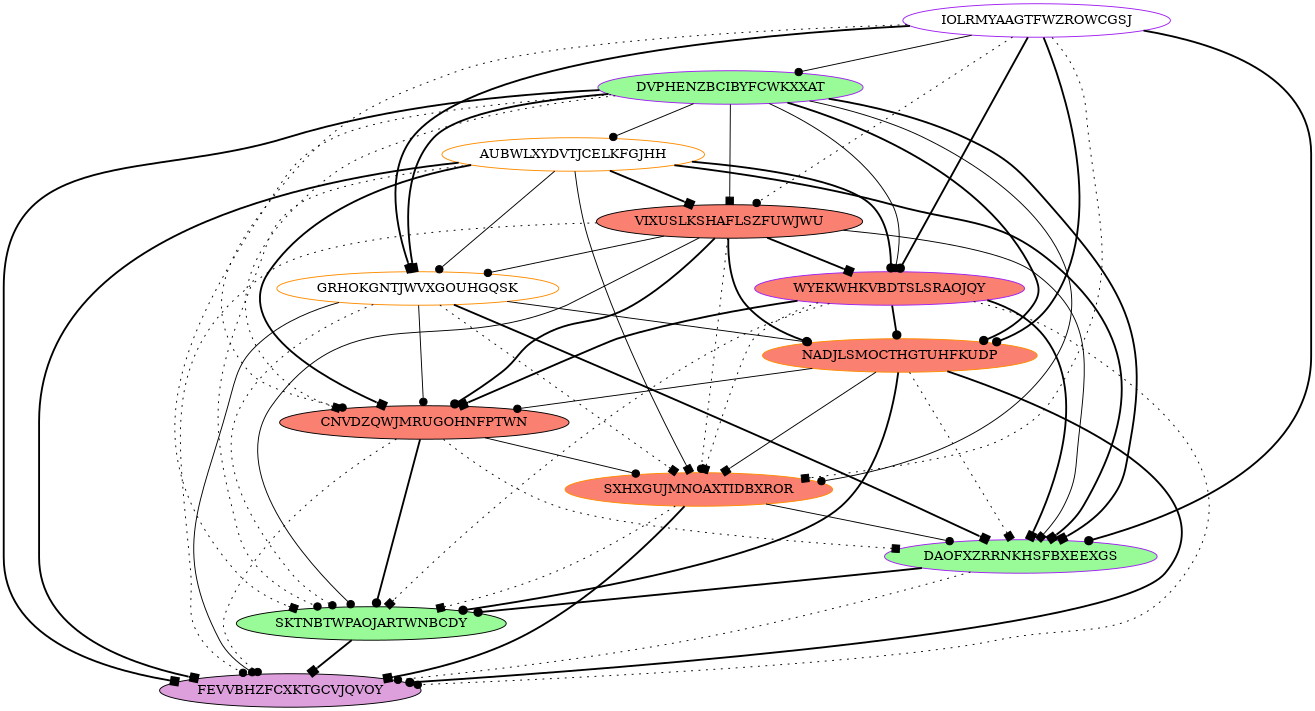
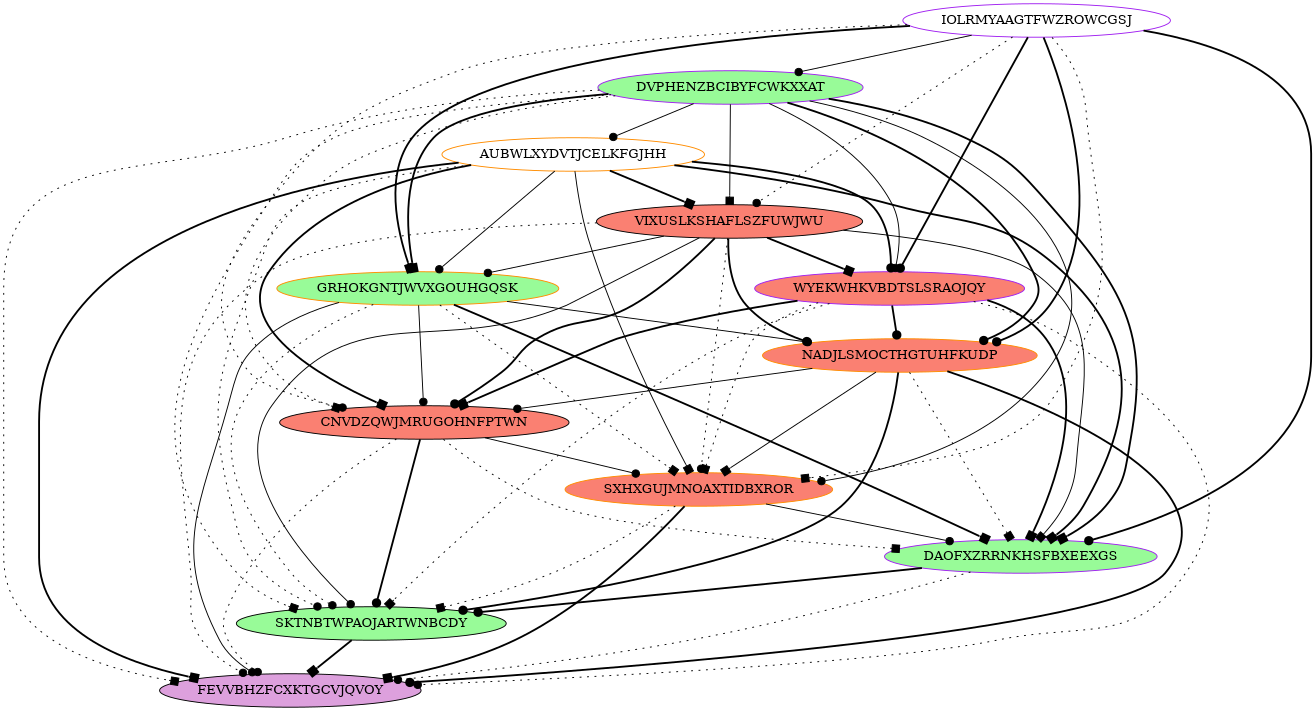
  digraph {
    node [Processor=1 Weight=20 color=purple fillcolor=salmon style=filled]
    edge [Weight=13 arrowhead=dot style=bold]
    IOLRMYAAGTFWZROWCGSJ [Start=0 Weight=13 fillcolor=white]
    DVPHENZBCIBYFCWKXXAT [Start=13 fillcolor=palegreen]
    VIXUSLKSHAFLSZFUWJWU [Start=45 color=black]
-   GRHOKGNTJWVXGOUHGQSK [Start=82 Weight=17 color=darkorange fillcolor=white]
+   GRHOKGNTJWVXGOUHGQSK [Start=82 Weight=17 color=darkorange fillcolor=palegreen]
    WYEKWHKVBDTSLSRAOJQY [Start=65 Weight=17]
    NADJLSMOCTHGTUHFKUDP [Processor=2 Start=93 color=darkorange]
    CNVDZQWJMRUGOHNFPTWN [Processor=2 Start=115 Weight=17 color=black]
    SXHXGUJMNOAXTIDBXROR [Processor=2 Start=132 Weight=19 color=darkorange]
    DAOFXZRRNKHSFBXEEXGS [Processor=2 Start=151 Weight=19 fillcolor=palegreen]
    AUBWLXYDVTJCELKFGJHH [Start=33 Weight=12 color=darkorange fillcolor=white]
    SKTNBTWPAOJARTWNBCDY [Processor=2 Start=170 Weight=11 color=black fillcolor=palegreen]
    FEVVBHZFCXKTGCVJQVOY [Processor=2 Start=181 Weight=12 color=black fillcolor=plum]
    IOLRMYAAGTFWZROWCGSJ -> DVPHENZBCIBYFCWKXXAT [style=solid]
    IOLRMYAAGTFWZROWCGSJ -> VIXUSLKSHAFLSZFUWJWU [Weight=12 style=dotted]
    IOLRMYAAGTFWZROWCGSJ -> GRHOKGNTJWVXGOUHGQSK [Weight=16 arrowhead=box]
    IOLRMYAAGTFWZROWCGSJ -> WYEKWHKVBDTSLSRAOJQY [Weight=15]
    IOLRMYAAGTFWZROWCGSJ -> NADJLSMOCTHGTUHFKUDP [Weight=17]
    IOLRMYAAGTFWZROWCGSJ -> CNVDZQWJMRUGOHNFPTWN [style=dotted]
    IOLRMYAAGTFWZROWCGSJ -> SXHXGUJMNOAXTIDBXROR [Weight=11 arrowhead=box style=dotted]
    IOLRMYAAGTFWZROWCGSJ -> DAOFXZRRNKHSFBXEEXGS [Weight=18]
    DVPHENZBCIBYFCWKXXAT -> VIXUSLKSHAFLSZFUWJWU [Weight=16 arrowhead=box style=solid]
    DVPHENZBCIBYFCWKXXAT -> GRHOKGNTJWVXGOUHGQSK [Weight=18 arrowhead=box]
    DVPHENZBCIBYFCWKXXAT -> WYEKWHKVBDTSLSRAOJQY [Weight=19 style=solid]
    DVPHENZBCIBYFCWKXXAT -> NADJLSMOCTHGTUHFKUDP [Weight=19]
    DVPHENZBCIBYFCWKXXAT -> CNVDZQWJMRUGOHNFPTWN [Weight=17 arrowhead=box style=dotted]
    DVPHENZBCIBYFCWKXXAT -> SXHXGUJMNOAXTIDBXROR [Weight=10 style=solid]
    DVPHENZBCIBYFCWKXXAT -> DAOFXZRRNKHSFBXEEXGS [Weight=17 arrowhead=box]
    DVPHENZBCIBYFCWKXXAT -> AUBWLXYDVTJCELKFGJHH [Weight=19 style=solid]
    DVPHENZBCIBYFCWKXXAT -> SKTNBTWPAOJARTWNBCDY [Weight=17 arrowhead=box style=dotted]
-   DVPHENZBCIBYFCWKXXAT -> FEVVBHZFCXKTGCVJQVOY [Weight=18 arrowhead=box]
+   DVPHENZBCIBYFCWKXXAT -> FEVVBHZFCXKTGCVJQVOY [Weight=18 arrowhead=box style=dotted]
    VIXUSLKSHAFLSZFUWJWU -> GRHOKGNTJWVXGOUHGQSK [Weight=18 style=solid]
    VIXUSLKSHAFLSZFUWJWU -> WYEKWHKVBDTSLSRAOJQY [Weight=18 arrowhead=box]
    VIXUSLKSHAFLSZFUWJWU -> NADJLSMOCTHGTUHFKUDP [Weight=17]
    VIXUSLKSHAFLSZFUWJWU -> CNVDZQWJMRUGOHNFPTWN [Weight=10]
    VIXUSLKSHAFLSZFUWJWU -> SXHXGUJMNOAXTIDBXROR [Weight=14 style=dotted]
    VIXUSLKSHAFLSZFUWJWU -> DAOFXZRRNKHSFBXEEXGS [Weight=15 arrowhead=box style=solid]
    VIXUSLKSHAFLSZFUWJWU -> SKTNBTWPAOJARTWNBCDY [Weight=15 style=solid]
    VIXUSLKSHAFLSZFUWJWU -> FEVVBHZFCXKTGCVJQVOY [style=dotted]
    GRHOKGNTJWVXGOUHGQSK -> NADJLSMOCTHGTUHFKUDP [Weight=15 style=solid]
    GRHOKGNTJWVXGOUHGQSK -> CNVDZQWJMRUGOHNFPTWN [Weight=16 style=solid]
    GRHOKGNTJWVXGOUHGQSK -> SXHXGUJMNOAXTIDBXROR [arrowhead=box style=dotted]
    GRHOKGNTJWVXGOUHGQSK -> DAOFXZRRNKHSFBXEEXGS [Weight=17 arrowhead=box]
    GRHOKGNTJWVXGOUHGQSK -> SKTNBTWPAOJARTWNBCDY [Weight=10 style=dotted]
    GRHOKGNTJWVXGOUHGQSK -> FEVVBHZFCXKTGCVJQVOY [Weight=11 style=solid]
    WYEKWHKVBDTSLSRAOJQY -> NADJLSMOCTHGTUHFKUDP [Weight=11]
    WYEKWHKVBDTSLSRAOJQY -> CNVDZQWJMRUGOHNFPTWN [Weight=15 arrowhead=box]
    WYEKWHKVBDTSLSRAOJQY -> SXHXGUJMNOAXTIDBXROR [Weight=16 arrowhead=box style=dotted]
    WYEKWHKVBDTSLSRAOJQY -> DAOFXZRRNKHSFBXEEXGS [Weight=14 arrowhead=box]
    WYEKWHKVBDTSLSRAOJQY -> SKTNBTWPAOJARTWNBCDY [Weight=19 arrowhead=box style=dotted]
    WYEKWHKVBDTSLSRAOJQY -> FEVVBHZFCXKTGCVJQVOY [style=dotted]
    NADJLSMOCTHGTUHFKUDP -> CNVDZQWJMRUGOHNFPTWN [style=solid]
    NADJLSMOCTHGTUHFKUDP -> SXHXGUJMNOAXTIDBXROR [arrowhead=box style=solid]
    NADJLSMOCTHGTUHFKUDP -> DAOFXZRRNKHSFBXEEXGS [Weight=10 arrowhead=box style=dotted]
    NADJLSMOCTHGTUHFKUDP -> SKTNBTWPAOJARTWNBCDY [Weight=12]
    NADJLSMOCTHGTUHFKUDP -> FEVVBHZFCXKTGCVJQVOY [Weight=16]
    CNVDZQWJMRUGOHNFPTWN -> SXHXGUJMNOAXTIDBXROR [Weight=15 style=solid]
    CNVDZQWJMRUGOHNFPTWN -> DAOFXZRRNKHSFBXEEXGS [Weight=10 arrowhead=box style=dotted]
    CNVDZQWJMRUGOHNFPTWN -> SKTNBTWPAOJARTWNBCDY [Weight=20]
    CNVDZQWJMRUGOHNFPTWN -> FEVVBHZFCXKTGCVJQVOY [Weight=15 style=dotted]
    SXHXGUJMNOAXTIDBXROR -> DAOFXZRRNKHSFBXEEXGS [style=solid]
    SXHXGUJMNOAXTIDBXROR -> SKTNBTWPAOJARTWNBCDY [Weight=12 arrowhead=box style=dotted]
    SXHXGUJMNOAXTIDBXROR -> FEVVBHZFCXKTGCVJQVOY [Weight=10 arrowhead=box]
    DAOFXZRRNKHSFBXEEXGS -> SKTNBTWPAOJARTWNBCDY [Weight=19]
    DAOFXZRRNKHSFBXEEXGS -> FEVVBHZFCXKTGCVJQVOY [Weight=12 style=dotted]
    AUBWLXYDVTJCELKFGJHH -> VIXUSLKSHAFLSZFUWJWU [Weight=18 arrowhead=box]
    AUBWLXYDVTJCELKFGJHH -> GRHOKGNTJWVXGOUHGQSK [Weight=10 style=solid]
    AUBWLXYDVTJCELKFGJHH -> WYEKWHKVBDTSLSRAOJQY [Weight=10]
    AUBWLXYDVTJCELKFGJHH -> CNVDZQWJMRUGOHNFPTWN [arrowhead=box]
    AUBWLXYDVTJCELKFGJHH -> SXHXGUJMNOAXTIDBXROR [Weight=20 arrowhead=box style=solid]
    AUBWLXYDVTJCELKFGJHH -> DAOFXZRRNKHSFBXEEXGS [Weight=10 arrowhead=box]
    AUBWLXYDVTJCELKFGJHH -> SKTNBTWPAOJARTWNBCDY [Weight=15 style=dotted]
    AUBWLXYDVTJCELKFGJHH -> FEVVBHZFCXKTGCVJQVOY [Weight=16 arrowhead=box]
    SKTNBTWPAOJARTWNBCDY -> FEVVBHZFCXKTGCVJQVOY [Weight=15 arrowhead=box]
  }
